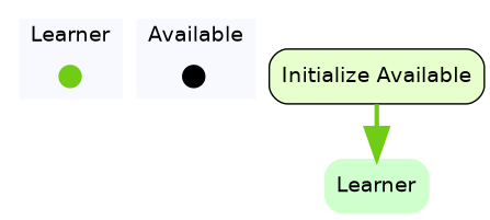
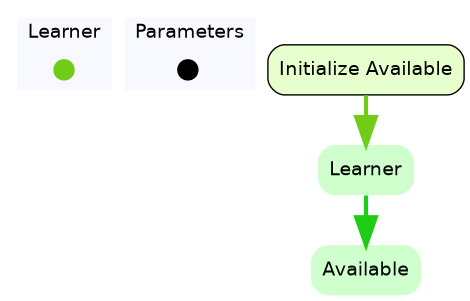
  digraph {
    node [color=black fontname=Helvetica shape=point style="rounded,filled"]
    edge [arrowsize=2.0 penwidth=3.0]
    initializeLocationOverview [color="0.25, 0.9 , 0.8" fixedsize=true fontcolor=white height=.2 style=filled width=.2]
    contextOverview [fixedsize=true fontcolor=white height=.2 style=filled width=.2 fontname=""]
    n3 [fillcolor="0.25, 0.2, 1.0" label="Initialize Available" shape=box]
    n4 [color=gray fillcolor="0.324, 0.2, 1.0" label=Learner shape=none]
+   n5 [color="0.324, 0.2, 1.0" label=Available shape=none]
    subgraph cluster_1 {
      color=white
      fillcolor=ghostwhite
      fontname=Helvetica
      label=Learner
      labeljust=l
      nodesep=0.1
      style=filled
      initializeLocationOverview
    }
    subgraph cluster_2 {
      color=white
      fillcolor=ghostwhite
      fontname=Helvetica
-     label=Available
+     label=Parameters
      labeljust=l
      style=filled
      contextOverview
    }
    n3 -> n4 [color="0.25, 0.9 , 0.8"]
+   n4 -> n5 [color="0.324, 0.9 , 0.8"]
  }
